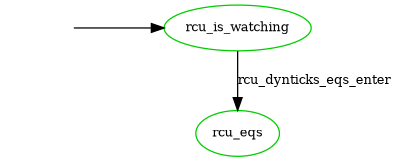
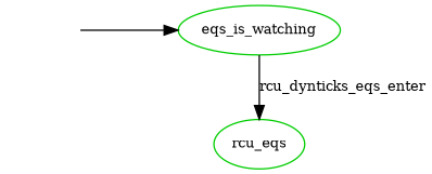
  digraph {
    nodesep=0.5
    node [shape=ellipse color=green3 fontsize=10]
    edge [fontsize=10]
    __init [shape=plaintext style=invis color="" fontsize=""]
-   rcu_is_watching
+   rcu_is_watching [label=eqs_is_watching]
    rcu_eqs
    subgraph sub_1 {
      rank=min
      __init
      rcu_is_watching
    }
    __init -> rcu_is_watching
    rcu_is_watching -> rcu_eqs [label=rcu_dynticks_eqs_enter]
  }
